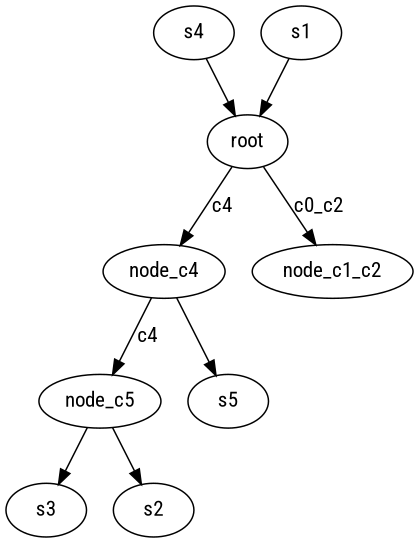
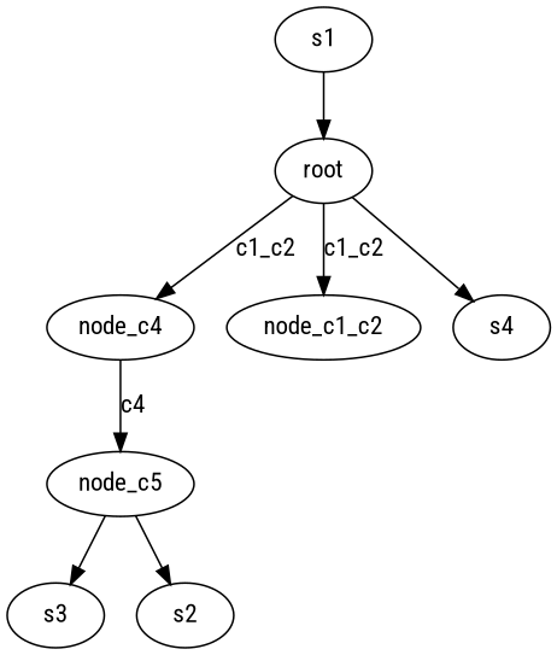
  digraph {
    fontname="Roboto Condensed"
    node [fontname="Roboto Condensed"]
    edge [fontname="Roboto Condensed"]
    node_c4
    node_c5
-   s5
    s3
    s2
    root
    node_c1_c2
    s4
    s1
    node_c4 -> node_c5 [label=c4]
-   node_c4 -> s5
    node_c5 -> s3
    node_c5 -> s2
-   root -> node_c4 [label=c4]
-   root -> node_c1_c2 [label=c0_c2]
-   s4 -> root
+   root -> node_c4 [label=c1_c2]
+   root -> node_c1_c2 [label=c1_c2]
+   root -> s4
    s1 -> root
  }
